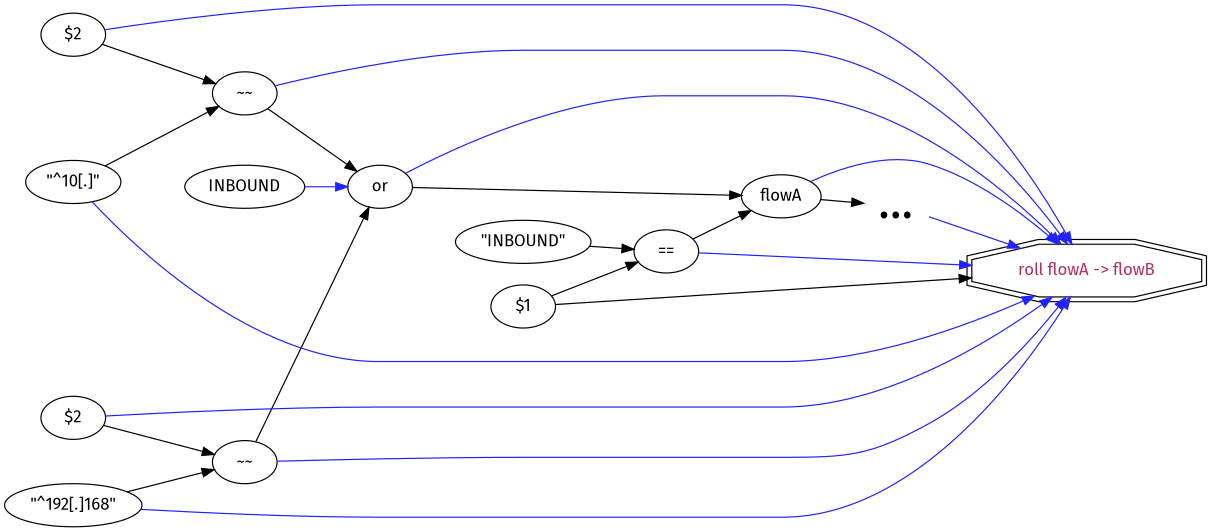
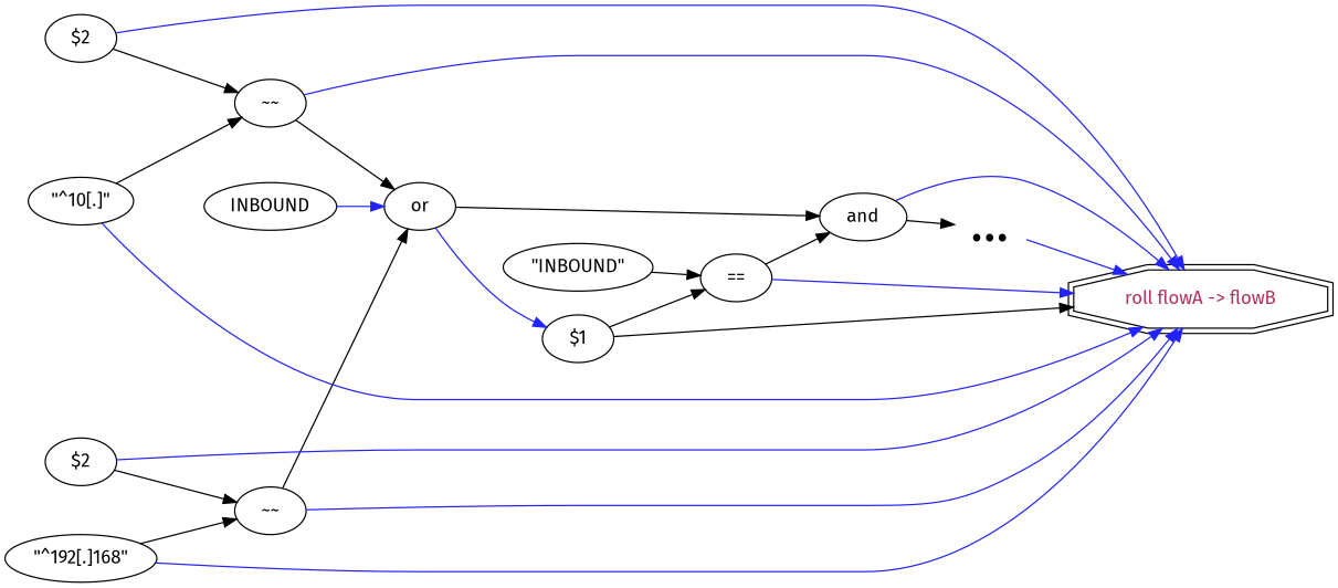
  digraph {
    fontname="Fira Sans"
    rankdir=LR
    node [fontname="Fira Sans"]
    edge [fontname="Fira Sans"]
    n1 [fontcolor=maroon label="roll flowA -> flowB" shape=doubleoctagon]
    "=="
-   and [label=flowA]
+   and
    n4 [fontsize=40 label="..." shape=plaintext]
    or
    "$1"
    "\"INBOUND\""
    n8 [label="~~"]
    n9 [label="~~"]
    n10 [label="$2"]
    "\"^10[.]\""
    n12 [label="$2"]
    "\"^192[.]168\""
    INBOUND
    "==" -> n1 [color="#2222ff"]
    "==" -> and
    and -> n1 [color="#2222ff"]
    and -> n4
    n4 -> n1 [color="#2222ff"]
-   or -> n1 [color="#2222ff"]
+   or -> "$1" [color="#2222ff"]
    or -> and
    "$1" -> n1 [color=black]
    "$1" -> "=="
    "\"INBOUND\"" -> "=="
    n8 -> n1 [color="#2222ff"]
    n8 -> or
    n9 -> n1 [color="#2222ff"]
    n9 -> or
    n10 -> n1 [color="#2222ff"]
    n10 -> n8
    "\"^10[.]\"" -> n1 [color="#2222ff"]
    "\"^10[.]\"" -> n8
    n12 -> n1 [color="#2222ff"]
    n12 -> n9
    "\"^192[.]168\"" -> n1 [color="#2222ff"]
    "\"^192[.]168\"" -> n9
    INBOUND -> or [color="#2222ff"]
  }
